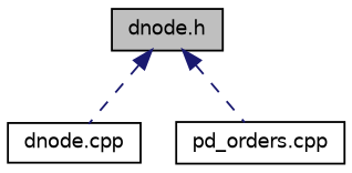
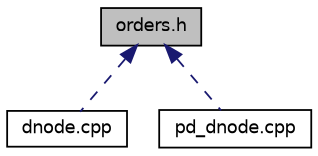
  digraph {
    node [color=black fillcolor=white fontname=Helvetica fontsize=10 shape=record style=filled]
    edge [color=midnightblue dir=back fontname=Helvetica fontsize=10 labelfontname=Helvetica labelfontsize=10 style=dashed]
-   n1 [fillcolor=grey75 fontcolor=black height=0.2 label="dnode.h" width=0.4]
+   n1 [fillcolor=grey75 fontcolor=black height=0.2 label="orders.h" width=0.4]
    n2 [height=0.2 label="dnode.cpp" width=0.4]
-   n3 [height=0.2 label="pd_orders.cpp" width=0.4]
+   n3 [height=0.2 label="pd_dnode.cpp" width=0.4]
    n1 -> n2
    n1 -> n3
  }
